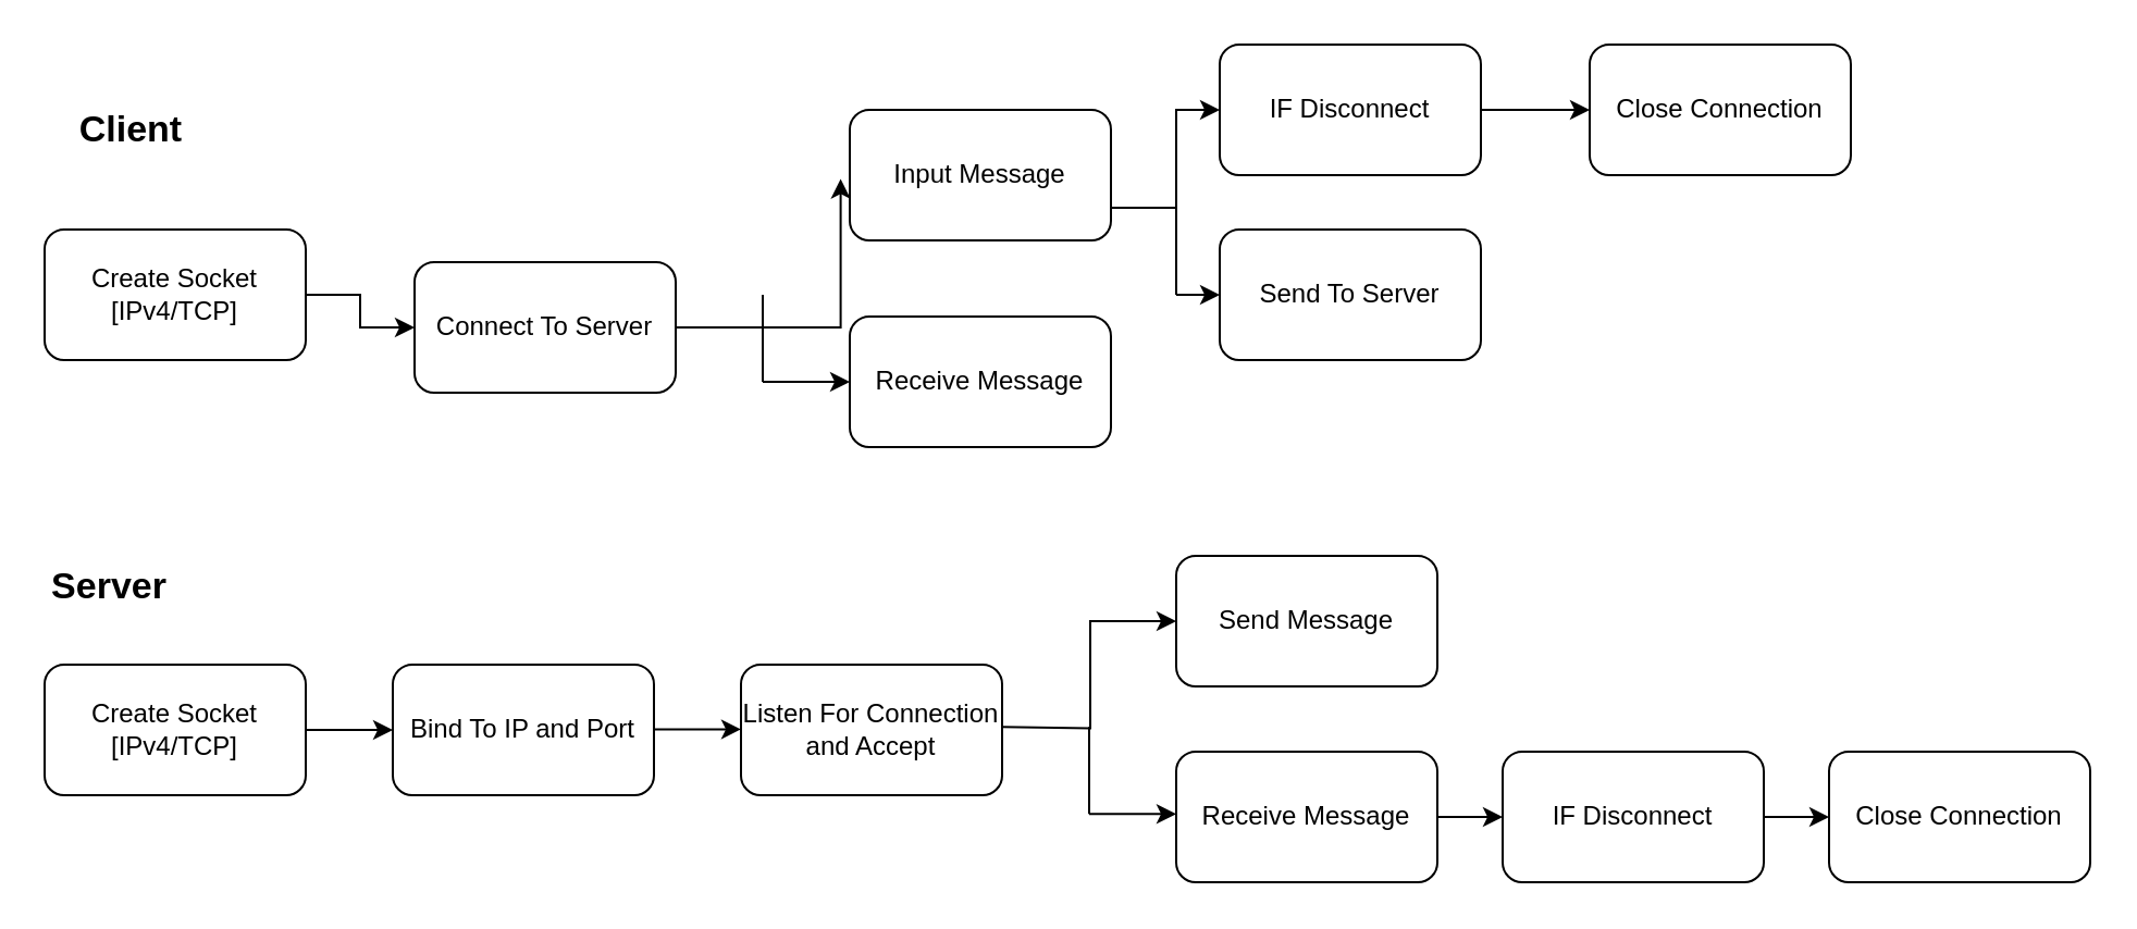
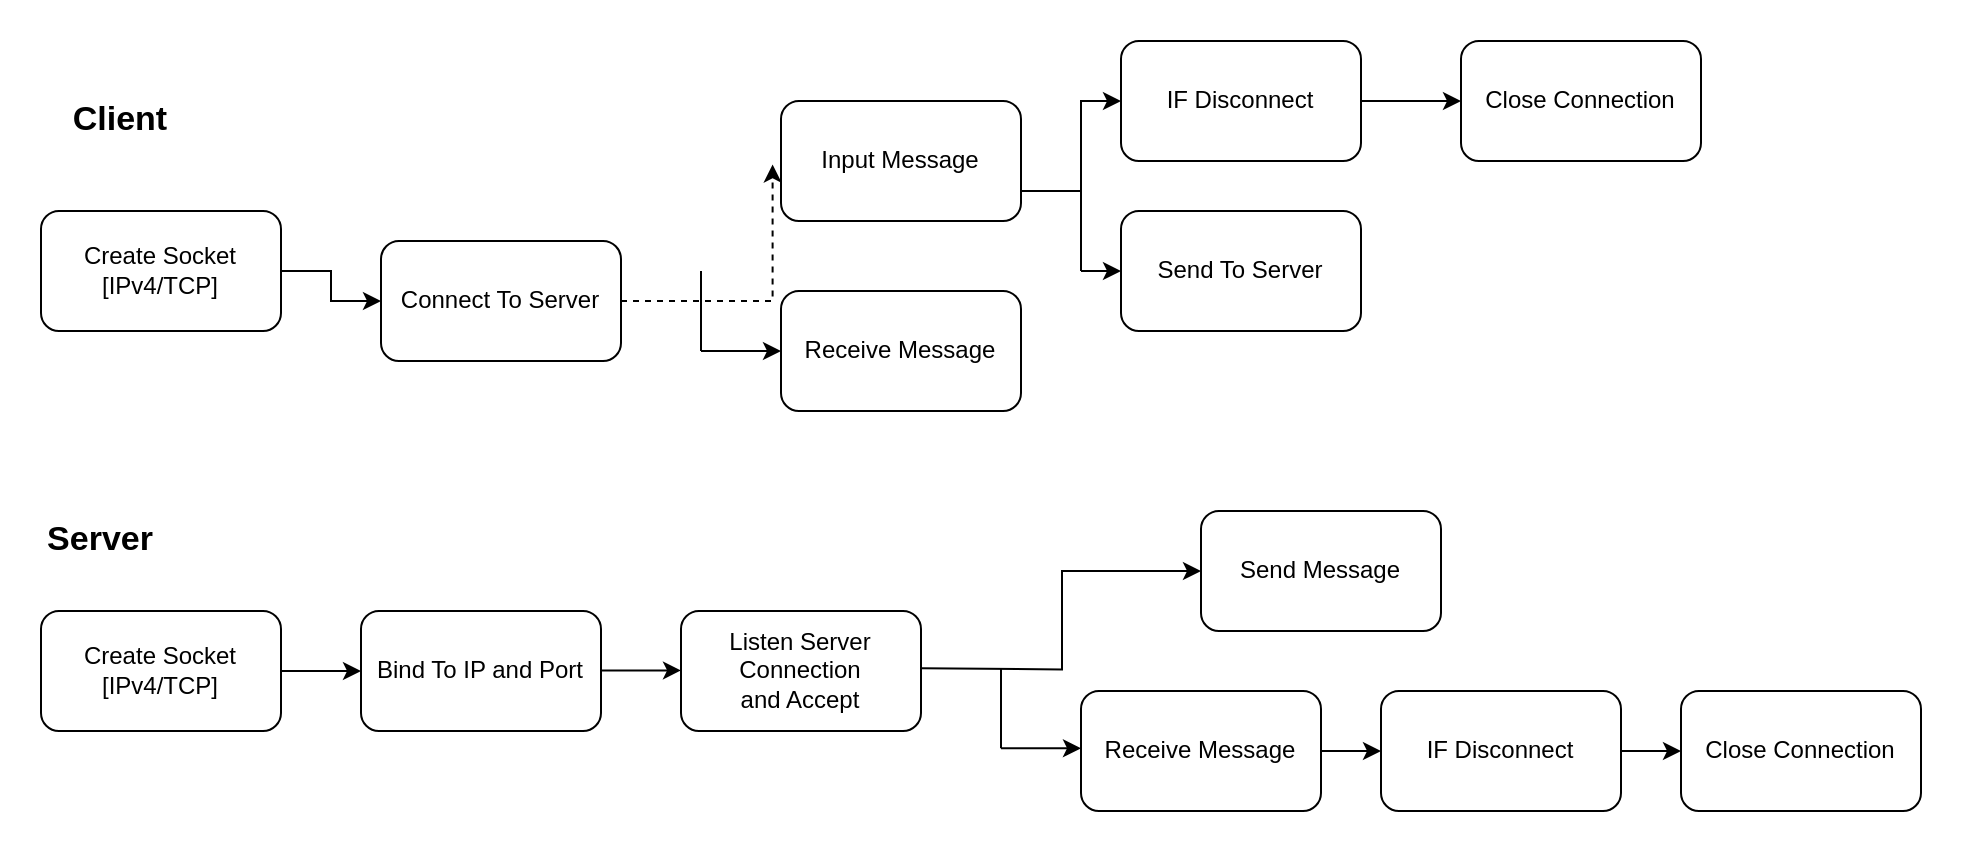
  <mxCell id="0" />
  <mxCell id="1" parent="0" />
  <mxCell id="2" style="edgeStyle=orthogonalEdgeStyle;rounded=0;orthogonalLoop=1;jettySize=auto;html=1;entryX=0;entryY=0.5;entryDx=0;entryDy=0;" edge="1" parent="1" source="3" target="5"><mxGeometry relative="1" as="geometry" /></mxCell>
  <mxCell id="3" value="Create Socket&lt;br&gt;[IPv4/TCP]" style="rounded=1;whiteSpace=wrap;html=1;" vertex="1" parent="1"><mxGeometry x="20" y="105" width="120" height="60" as="geometry" /></mxCell>
- <mxCell id="4" style="edgeStyle=orthogonalEdgeStyle;rounded=0;orthogonalLoop=1;jettySize=auto;html=1;entryX=-0.035;entryY=0.529;entryDx=0;entryDy=0;entryPerimeter=0;" edge="1" parent="1" source="5" target="7"><mxGeometry relative="1" as="geometry" /></mxCell>
+ <mxCell id="4" style="edgeStyle=orthogonalEdgeStyle;rounded=0;orthogonalLoop=1;jettySize=auto;html=1;entryX=-0.035;entryY=0.529;entryDx=0;entryDy=0;entryPerimeter=0;dashed=1;" edge="1" parent="1" source="5" target="7"><mxGeometry relative="1" as="geometry" /></mxCell>
  <mxCell id="5" value="Connect To Server" style="rounded=1;whiteSpace=wrap;html=1;" vertex="1" parent="1"><mxGeometry x="190" y="120" width="120" height="60" as="geometry" /></mxCell>
  <mxCell id="6" style="edgeStyle=orthogonalEdgeStyle;rounded=0;orthogonalLoop=1;jettySize=auto;html=1;entryX=0;entryY=0.5;entryDx=0;entryDy=0;" edge="1" parent="1" source="7" target="13"><mxGeometry relative="1" as="geometry"><Array as="points"><mxPoint x="540" y="95" /><mxPoint x="540" y="50" /></Array></mxGeometry></mxCell>
  <mxCell id="7" value="Input Message" style="rounded=1;whiteSpace=wrap;html=1;" vertex="1" parent="1"><mxGeometry x="390" y="50" width="120" height="60" as="geometry" /></mxCell>
  <mxCell id="8" value="Receive Message" style="rounded=1;whiteSpace=wrap;html=1;" vertex="1" parent="1"><mxGeometry x="390" y="145" width="120" height="60" as="geometry" /></mxCell>
  <mxCell id="9" value="" style="endArrow=none;html=1;rounded=0;" edge="1" parent="1"><mxGeometry width="50" height="50" relative="1" as="geometry"><mxPoint x="350" y="175" as="sourcePoint" /><mxPoint x="350" y="135" as="targetPoint" /></mxGeometry></mxCell>
  <mxCell id="10" value="" style="endArrow=classic;html=1;rounded=0;entryX=0;entryY=0.5;entryDx=0;entryDy=0;" edge="1" parent="1" target="8"><mxGeometry width="50" height="50" relative="1" as="geometry"><mxPoint x="350" y="175" as="sourcePoint" /><mxPoint x="320" y="175" as="targetPoint" /></mxGeometry></mxCell>
  <mxCell id="11" value="&lt;b&gt;&lt;font style=&quot;font-size: 17px;&quot;&gt;Server&lt;/font&gt;&lt;/b&gt;" style="text;html=1;strokeColor=none;fillColor=none;align=center;verticalAlign=middle;whiteSpace=wrap;rounded=0;" vertex="1" parent="1"><mxGeometry x="20" y="255" width="60" height="30" as="geometry" /></mxCell>
  <mxCell id="12" style="edgeStyle=orthogonalEdgeStyle;rounded=0;orthogonalLoop=1;jettySize=auto;html=1;entryX=0;entryY=0.5;entryDx=0;entryDy=0;" edge="1" parent="1" source="13" target="15"><mxGeometry relative="1" as="geometry" /></mxCell>
  <mxCell id="13" value="IF Disconnect" style="rounded=1;whiteSpace=wrap;html=1;" vertex="1" parent="1"><mxGeometry x="560" y="20" width="120" height="60" as="geometry" /></mxCell>
  <mxCell id="14" value="Send To Server" style="rounded=1;whiteSpace=wrap;html=1;" vertex="1" parent="1"><mxGeometry x="560" y="105" width="120" height="60" as="geometry" /></mxCell>
  <mxCell id="15" value="Close Connection" style="rounded=1;whiteSpace=wrap;html=1;" vertex="1" parent="1"><mxGeometry x="730" y="20" width="120" height="60" as="geometry" /></mxCell>
  <mxCell id="16" value="" style="endArrow=none;html=1;rounded=0;" edge="1" parent="1"><mxGeometry width="50" height="50" relative="1" as="geometry"><mxPoint x="540" y="135" as="sourcePoint" /><mxPoint x="540" y="95" as="targetPoint" /></mxGeometry></mxCell>
  <mxCell id="17" value="" style="endArrow=classic;html=1;rounded=0;entryX=0;entryY=0.5;entryDx=0;entryDy=0;" edge="1" parent="1" target="14"><mxGeometry width="50" height="50" relative="1" as="geometry"><mxPoint x="540" y="135" as="sourcePoint" /><mxPoint x="510" y="145" as="targetPoint" /></mxGeometry></mxCell>
  <mxCell id="18" value="&lt;b&gt;&lt;font style=&quot;font-size: 17px;&quot;&gt;Client&lt;/font&gt;&lt;/b&gt;" style="text;html=1;strokeColor=none;fillColor=none;align=center;verticalAlign=middle;whiteSpace=wrap;rounded=0;" vertex="1" parent="1"><mxGeometry x="30" y="45" width="60" height="30" as="geometry" /></mxCell>
  <mxCell id="19" style="edgeStyle=orthogonalEdgeStyle;rounded=0;orthogonalLoop=1;jettySize=auto;html=1;entryX=0;entryY=0.5;entryDx=0;entryDy=0;" edge="1" parent="1" source="20" target="21"><mxGeometry relative="1" as="geometry" /></mxCell>
  <mxCell id="20" value="Create Socket&lt;br&gt;[IPv4/TCP]" style="rounded=1;whiteSpace=wrap;html=1;" vertex="1" parent="1"><mxGeometry x="20" y="305" width="120" height="60" as="geometry" /></mxCell>
  <mxCell id="21" value="Bind To IP and Port" style="rounded=1;whiteSpace=wrap;html=1;" vertex="1" parent="1"><mxGeometry x="180" y="305" width="120" height="60" as="geometry" /></mxCell>
- <mxCell id="22" value="Listen For Connection&lt;br&gt;and Accept" style="rounded=1;whiteSpace=wrap;html=1;" vertex="1" parent="1"><mxGeometry x="340" y="305" width="120" height="60" as="geometry" /></mxCell>
+ <mxCell id="22" value="Listen Server Connection&lt;br&gt;and Accept" style="rounded=1;whiteSpace=wrap;html=1;" vertex="1" parent="1"><mxGeometry x="340" y="305" width="120" height="60" as="geometry" /></mxCell>
  <mxCell id="23" style="edgeStyle=orthogonalEdgeStyle;rounded=0;orthogonalLoop=1;jettySize=auto;html=1;entryX=0;entryY=0.5;entryDx=0;entryDy=0;" edge="1" parent="1"><mxGeometry relative="1" as="geometry"><mxPoint x="300" y="334.71" as="sourcePoint" /><mxPoint x="340" y="334.71" as="targetPoint" /><Array as="points"><mxPoint x="321" y="335" /><mxPoint x="321" y="335" /></Array></mxGeometry></mxCell>
- <mxCell id="24" value="Send Message" style="rounded=1;whiteSpace=wrap;html=1;" vertex="1" parent="1"><mxGeometry x="540" y="255" width="120" height="60" as="geometry" /></mxCell>
+ <mxCell id="24" value="Send Message" style="rounded=1;whiteSpace=wrap;html=1;" vertex="1" parent="1"><mxGeometry x="600" y="255" width="120" height="60" as="geometry" /></mxCell>
  <mxCell id="25" style="edgeStyle=orthogonalEdgeStyle;rounded=0;orthogonalLoop=1;jettySize=auto;html=1;entryX=0;entryY=0.5;entryDx=0;entryDy=0;" edge="1" parent="1" source="26" target="31"><mxGeometry relative="1" as="geometry" /></mxCell>
  <mxCell id="26" value="Receive Message" style="rounded=1;whiteSpace=wrap;html=1;" vertex="1" parent="1"><mxGeometry x="540" y="345" width="120" height="60" as="geometry" /></mxCell>
  <mxCell id="27" style="edgeStyle=orthogonalEdgeStyle;rounded=0;orthogonalLoop=1;jettySize=auto;html=1;entryX=0;entryY=0.5;entryDx=0;entryDy=0;" edge="1" parent="1" target="24"><mxGeometry relative="1" as="geometry"><mxPoint x="460" y="333.66" as="sourcePoint" /><mxPoint x="536" y="295.66" as="targetPoint" /></mxGeometry></mxCell>
  <mxCell id="28" value="" style="endArrow=none;html=1;rounded=0;" edge="1" parent="1"><mxGeometry width="50" height="50" relative="1" as="geometry"><mxPoint x="500" y="373.66" as="sourcePoint" /><mxPoint x="500" y="333.66" as="targetPoint" /></mxGeometry></mxCell>
  <mxCell id="29" value="" style="endArrow=classic;html=1;rounded=0;entryX=0;entryY=0.5;entryDx=0;entryDy=0;" edge="1" parent="1"><mxGeometry width="50" height="50" relative="1" as="geometry"><mxPoint x="500" y="373.66" as="sourcePoint" /><mxPoint x="540" y="373.66" as="targetPoint" /></mxGeometry></mxCell>
  <mxCell id="30" style="edgeStyle=orthogonalEdgeStyle;rounded=0;orthogonalLoop=1;jettySize=auto;html=1;entryX=0;entryY=0.5;entryDx=0;entryDy=0;" edge="1" parent="1" source="31" target="32"><mxGeometry relative="1" as="geometry" /></mxCell>
  <mxCell id="31" value="IF Disconnect" style="rounded=1;whiteSpace=wrap;html=1;" vertex="1" parent="1"><mxGeometry x="690" y="345" width="120" height="60" as="geometry" /></mxCell>
  <mxCell id="32" value="Close Connection" style="rounded=1;whiteSpace=wrap;html=1;" vertex="1" parent="1"><mxGeometry x="840" y="345" width="120" height="60" as="geometry" /></mxCell>
